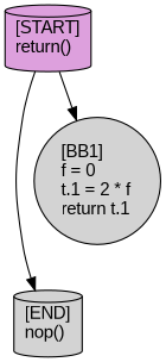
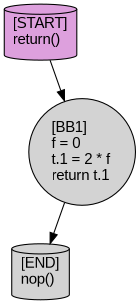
  digraph {
    fontname="Liberation Sans"
    node [fillcolor=lightgrey fontname="Liberation Sans" shape=cylinder style=filled]
    edge [fontname="Liberation Sans"]
    n1 [label="[END]\lnop()\l"]
    n2 [fillcolor=plum label="[START]\lreturn()\l"]
    n3 [label="[BB1]\lf = 0\lt.1 = 2 * f\lreturn t.1\l" shape=circle]
    n2 -> n3
-   n2 -> n1
+   n3 -> n1
  }
